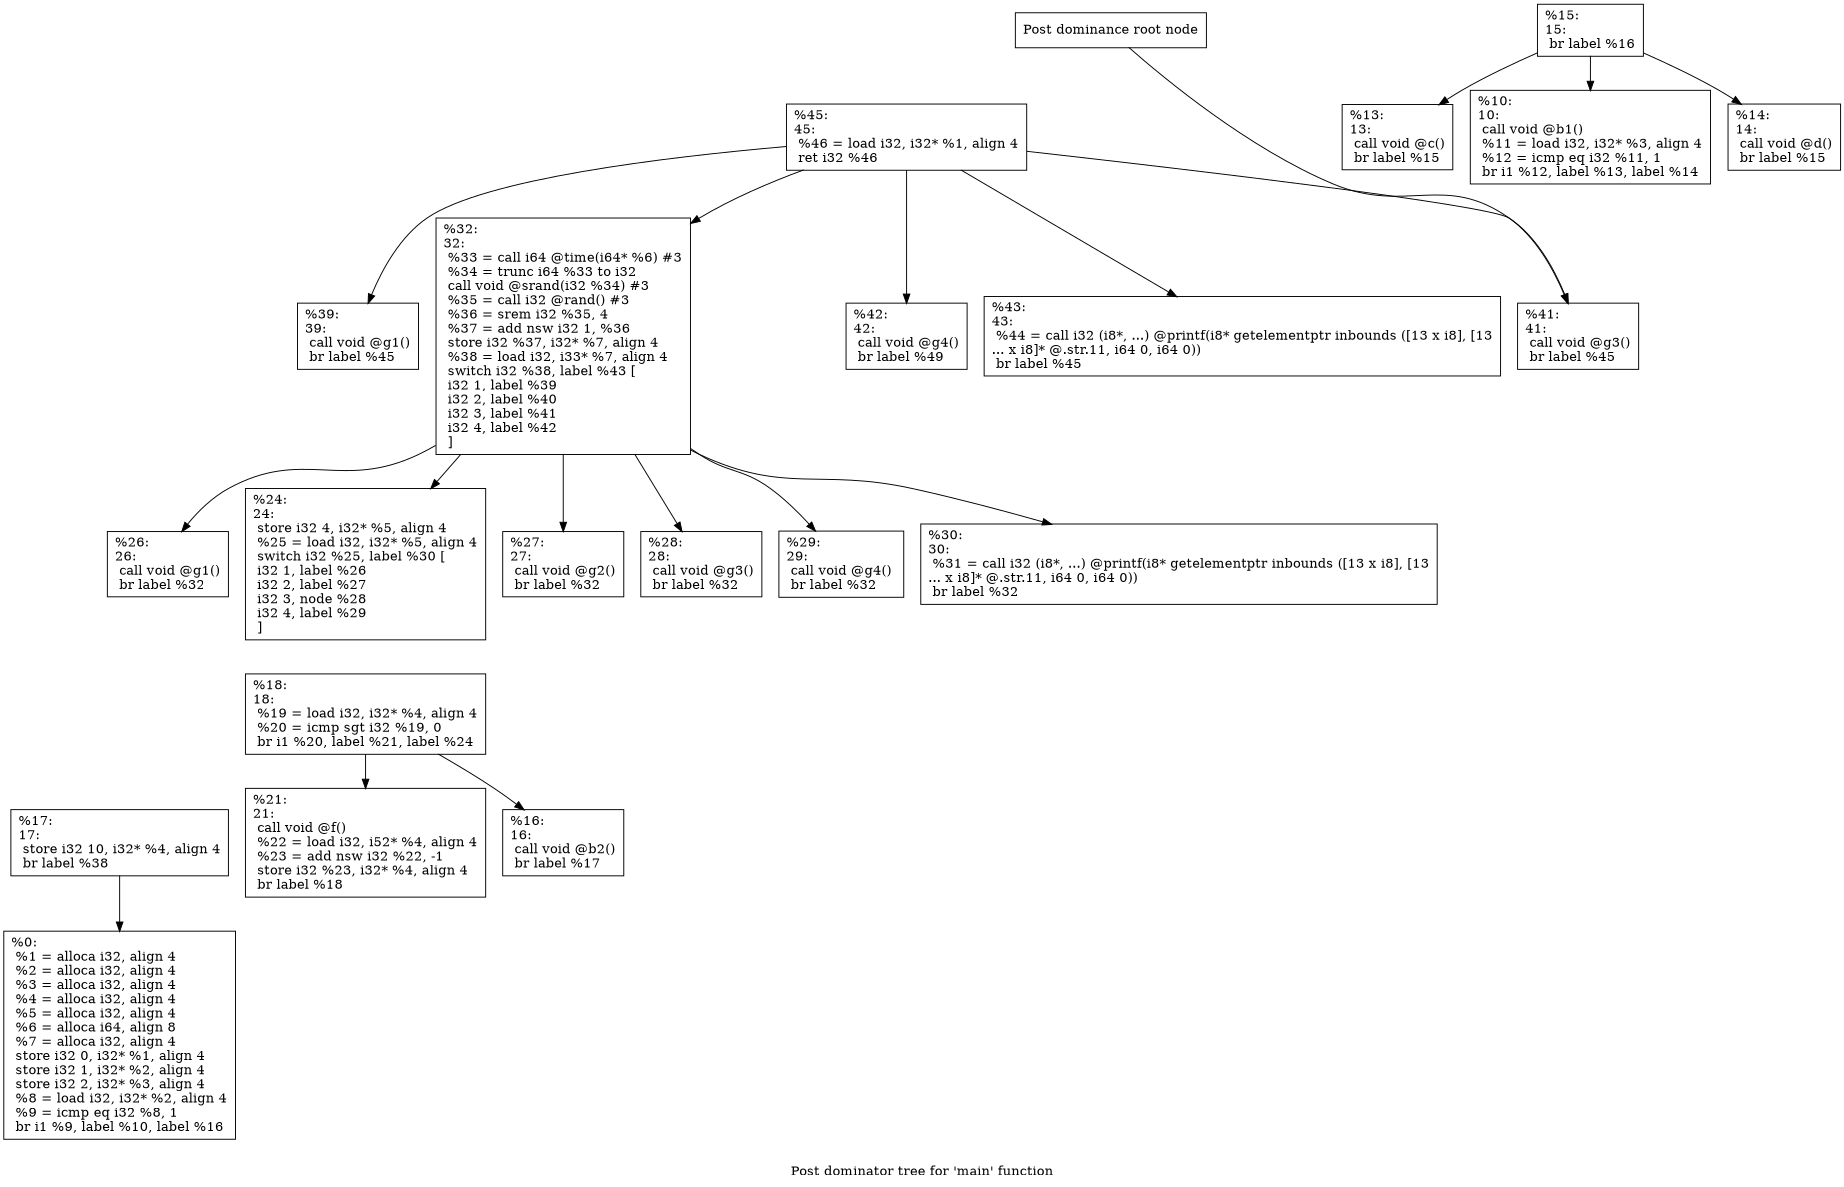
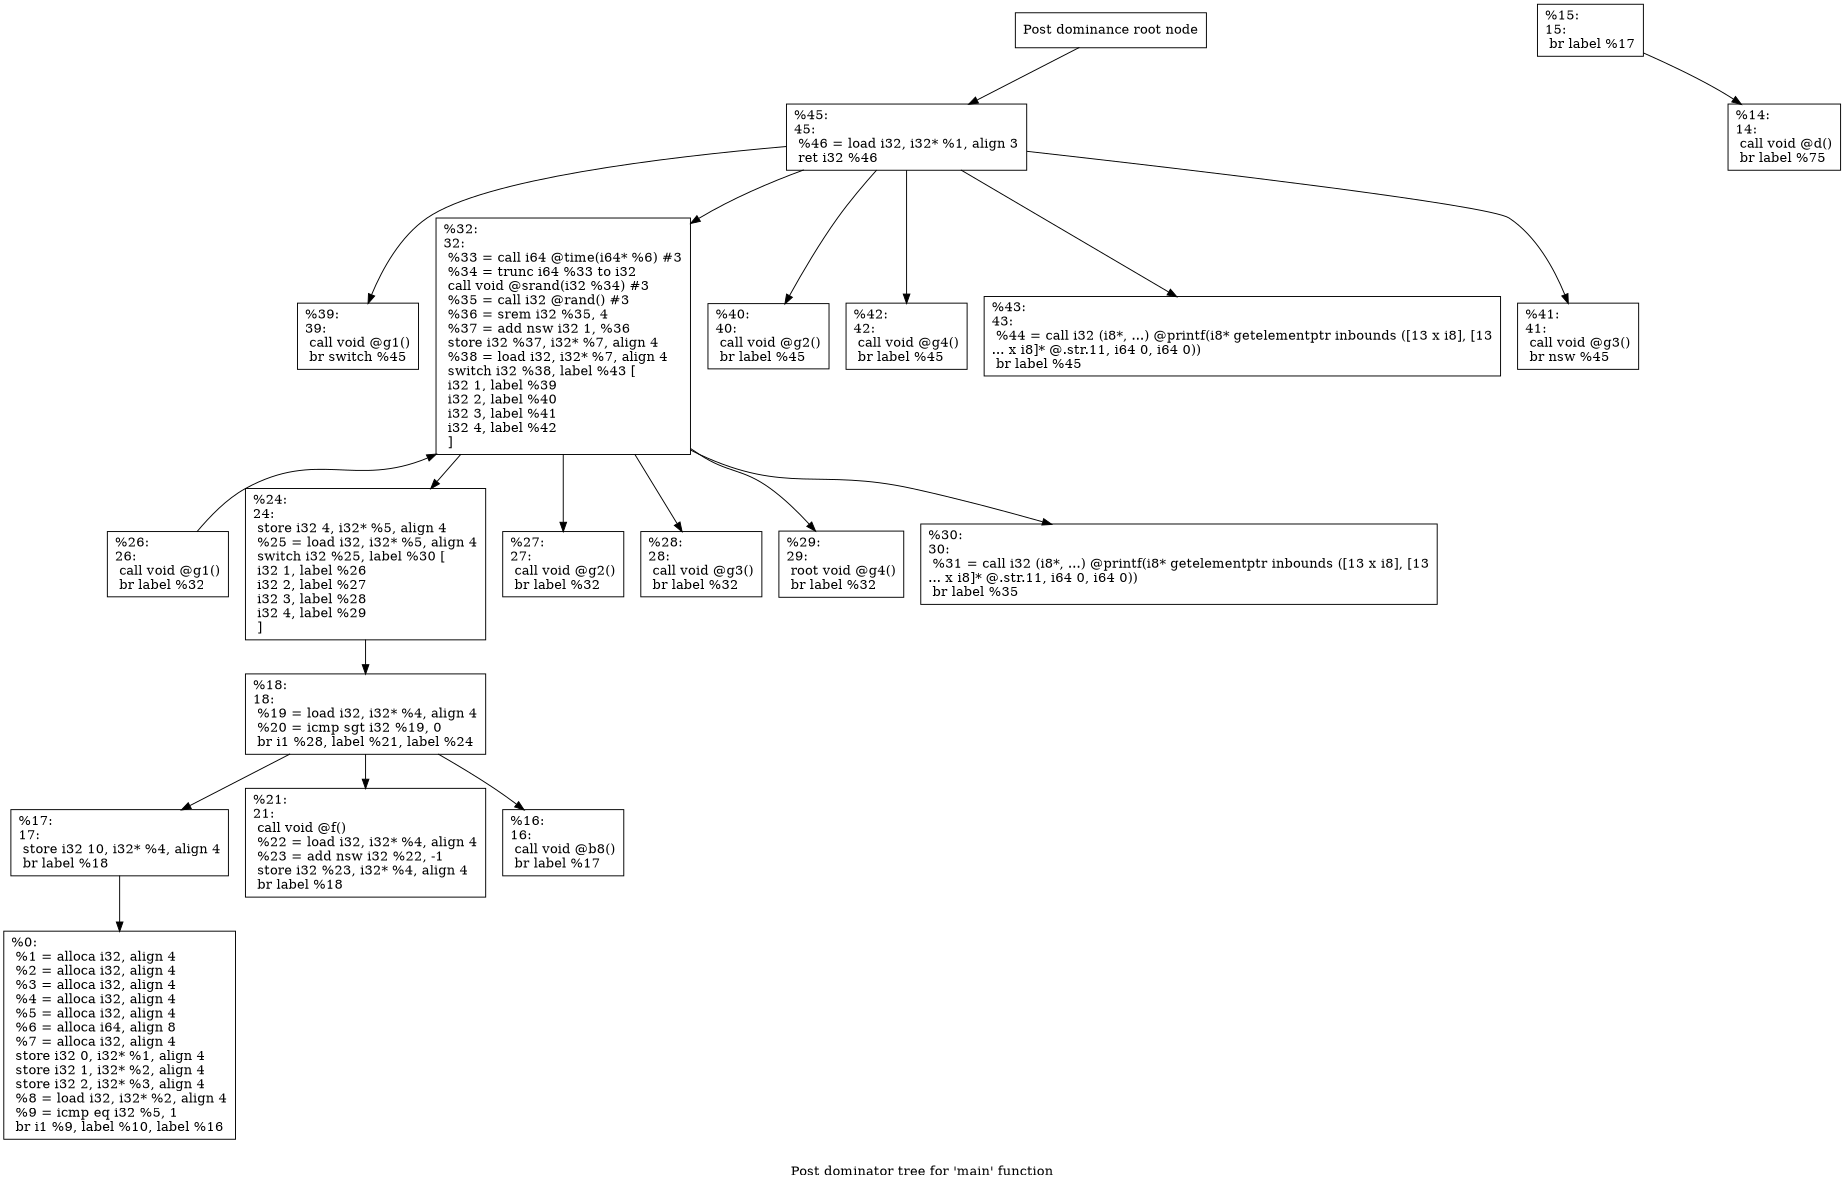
  digraph {
    label="Post dominator tree for 'main' function"
    node [shape=record]
    n1 [label="{Post dominance root node}"]
-   n2 [label="{%45:\l45:                                               \l  %46 = load i32, i32* %1, align 4\l  ret i32 %46\l}"]
-   n3 [label="{%39:\l39:                                               \l  call void @g1()\l  br label %45\l}"]
-   n4 [label="{%32:\l32:                                               \l  %33 = call i64 @time(i64* %6) #3\l  %34 = trunc i64 %33 to i32\l  call void @srand(i32 %34) #3\l  %35 = call i32 @rand() #3\l  %36 = srem i32 %35, 4\l  %37 = add nsw i32 1, %36\l  store i32 %37, i32* %7, align 4\l  %38 = load i32, i33* %7, align 4\l  switch i32 %38, label %43 [\l    i32 1, label %39\l    i32 2, label %40\l    i32 3, label %41\l    i32 4, label %42\l  ]\l}"]
-   n6 [label="{%41:\l41:                                               \l  call void @g3()\l  br label %45\l}"]
-   n7 [label="{%42:\l42:                                               \l  call void @g4()\l  br label %49\l}"]
+   n2 [label="{%45:\l45:                                               \l  %46 = load i32, i32* %1, align 3\l  ret i32 %46\l}"]
+   n3 [label="{%39:\l39:                                               \l  call void @g1()\l  br switch %45\l}"]
+   n4 [label="{%32:\l32:                                               \l  %33 = call i64 @time(i64* %6) #3\l  %34 = trunc i64 %33 to i32\l  call void @srand(i32 %34) #3\l  %35 = call i32 @rand() #3\l  %36 = srem i32 %35, 4\l  %37 = add nsw i32 1, %36\l  store i32 %37, i32* %7, align 4\l  %38 = load i32, i32* %7, align 4\l  switch i32 %38, label %43 [\l    i32 1, label %39\l    i32 2, label %40\l    i32 3, label %41\l    i32 4, label %42\l  ]\l}"]
+   n5 [label="{%40:\l40:                                               \l  call void @g2()\l  br label %45\l}"]
+   n6 [label="{%41:\l41:                                               \l  call void @g3()\l  br nsw %45\l}"]
+   n7 [label="{%42:\l42:                                               \l  call void @g4()\l  br label %45\l}"]
    n8 [label="{%43:\l43:                                               \l  %44 = call i32 (i8*, ...) @printf(i8* getelementptr inbounds ([13 x i8], [13\l... x i8]* @.str.11, i64 0, i64 0))\l  br label %45\l}"]
    n9 [label="{%26:\l26:                                               \l  call void @g1()\l  br label %32\l}"]
-   n10 [label="{%24:\l24:                                               \l  store i32 4, i32* %5, align 4\l  %25 = load i32, i32* %5, align 4\l  switch i32 %25, label %30 [\l    i32 1, label %26\l    i32 2, label %27\l    i32 3, node %28\l    i32 4, label %29\l  ]\l}"]
+   n10 [label="{%24:\l24:                                               \l  store i32 4, i32* %5, align 4\l  %25 = load i32, i32* %5, align 4\l  switch i32 %25, label %30 [\l    i32 1, label %26\l    i32 2, label %27\l    i32 3, label %28\l    i32 4, label %29\l  ]\l}"]
    n11 [label="{%27:\l27:                                               \l  call void @g2()\l  br label %32\l}"]
    n12 [label="{%28:\l28:                                               \l  call void @g3()\l  br label %32\l}"]
-   n13 [label="{%29:\l29:                                               \l  call void @g4()\l  br label %32\l}"]
-   n14 [label="{%30:\l30:                                               \l  %31 = call i32 (i8*, ...) @printf(i8* getelementptr inbounds ([13 x i8], [13\l... x i8]* @.str.11, i64 0, i64 0))\l  br label %32\l}"]
-   n15 [label="{%18:\l18:                                               \l  %19 = load i32, i32* %4, align 4\l  %20 = icmp sgt i32 %19, 0\l  br i1 %20, label %21, label %24\l}"]
-   n16 [label="{%17:\l17:                                               \l  store i32 10, i32* %4, align 4\l  br label %38\l}"]
-   n17 [label="{%21:\l21:                                               \l  call void @f()\l  %22 = load i32, i52* %4, align 4\l  %23 = add nsw i32 %22, -1\l  store i32 %23, i32* %4, align 4\l  br label %18\l}"]
-   n18 [label="{%16:\l16:                                               \l  call void @b2()\l  br label %17\l}"]
-   n19 [label="{%0:\l  %1 = alloca i32, align 4\l  %2 = alloca i32, align 4\l  %3 = alloca i32, align 4\l  %4 = alloca i32, align 4\l  %5 = alloca i32, align 4\l  %6 = alloca i64, align 8\l  %7 = alloca i32, align 4\l  store i32 0, i32* %1, align 4\l  store i32 1, i32* %2, align 4\l  store i32 2, i32* %3, align 4\l  %8 = load i32, i32* %2, align 4\l  %9 = icmp eq i32 %8, 1\l  br i1 %9, label %10, label %16\l}"]
-   n20 [label="{%15:\l15:                                               \l  br label %16\l}"]
-   n21 [label="{%13:\l13:                                               \l  call void @c()\l  br label %15\l}"]
-   n22 [label="{%10:\l10:                                               \l  call void @b1()\l  %11 = load i32, i32* %3, align 4\l  %12 = icmp eq i32 %11, 1\l  br i1 %12, label %13, label %14\l}"]
-   n23 [label="{%14:\l14:                                               \l  call void @d()\l  br label %15\l}"]
-   n1 -> n6
+   n13 [label="{%29:\l29:                                               \l  root void @g4()\l  br label %32\l}"]
+   n14 [label="{%30:\l30:                                               \l  %31 = call i32 (i8*, ...) @printf(i8* getelementptr inbounds ([13 x i8], [13\l... x i8]* @.str.11, i64 0, i64 0))\l  br label %35\l}"]
+   n15 [label="{%18:\l18:                                               \l  %19 = load i32, i32* %4, align 4\l  %20 = icmp sgt i32 %19, 0\l  br i1 %28, label %21, label %24\l}"]
+   n16 [label="{%17:\l17:                                               \l  store i32 10, i32* %4, align 4\l  br label %18\l}"]
+   n17 [label="{%21:\l21:                                               \l  call void @f()\l  %22 = load i32, i32* %4, align 4\l  %23 = add nsw i32 %22, -1\l  store i32 %23, i32* %4, align 4\l  br label %18\l}"]
+   n18 [label="{%16:\l16:                                               \l  call void @b8()\l  br label %17\l}"]
+   n19 [label="{%0:\l  %1 = alloca i32, align 4\l  %2 = alloca i32, align 4\l  %3 = alloca i32, align 4\l  %4 = alloca i32, align 4\l  %5 = alloca i32, align 4\l  %6 = alloca i64, align 8\l  %7 = alloca i32, align 4\l  store i32 0, i32* %1, align 4\l  store i32 1, i32* %2, align 4\l  store i32 2, i32* %3, align 4\l  %8 = load i32, i32* %2, align 4\l  %9 = icmp eq i32 %5, 1\l  br i1 %9, label %10, label %16\l}"]
+   n20 [label="{%15:\l15:                                               \l  br label %17\l}"]
+   n23 [label="{%14:\l14:                                               \l  call void @d()\l  br label %75\l}"]
+   n1 -> n2
    n2 -> n3
    n2 -> n4
+   n2 -> n5
    n2 -> n6
    n2 -> n7
    n2 -> n8
-   n4 -> n9
+   n9 -> n4
    n4 -> n10
    n4 -> n11
    n4 -> n12
    n4 -> n13
    n4 -> n14
+   n10 -> n15
+   n15 -> n16
    n15 -> n17
    n15 -> n18
    n16 -> n19
-   n20 -> n21
-   n20 -> n22
    n20 -> n23
  }
